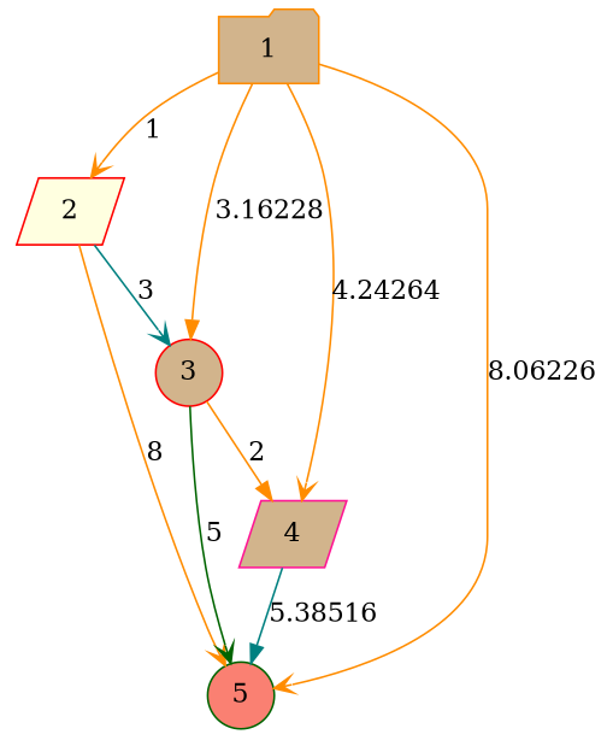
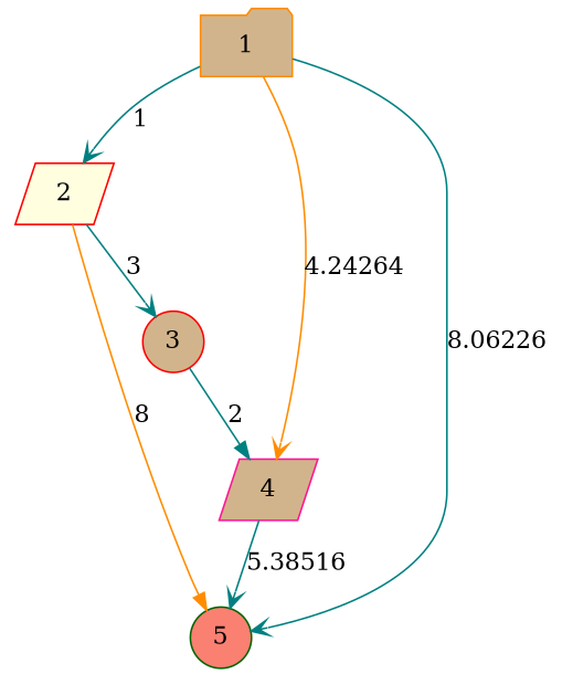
  digraph {
    node [color=red fillcolor=tan shape=parallelogram style=filled]
    edge [arrowhead=vee color=teal]
    1 [color=darkorange shape=folder]
    2 [fillcolor=lightyellow]
    3 [shape=circle]
    4 [color=deeppink]
    5 [color=darkgreen fillcolor=salmon shape=circle]
-   1 -> 2 [color=darkorange label=1]
-   1 -> 3 [arrowhead=normal color=darkorange label=3.16228]
+   1 -> 2 [label=1]
    1 -> 4 [color=darkorange label=4.24264]
-   1 -> 5 [color=darkorange label=8.06226]
+   1 -> 5 [label=8.06226]
    2 -> 3 [label=3]
-   2 -> 5 [color=darkorange label=8]
-   3 -> 4 [arrowhead=normal color=darkorange label=2]
-   3 -> 5 [color=darkgreen label=5]
-   4 -> 5 [arrowhead=normal label=5.38516]
+   2 -> 5 [arrowhead=normal color=darkorange label=8]
+   3 -> 4 [arrowhead=normal label=2]
+   4 -> 5 [label=5.38516]
  }
